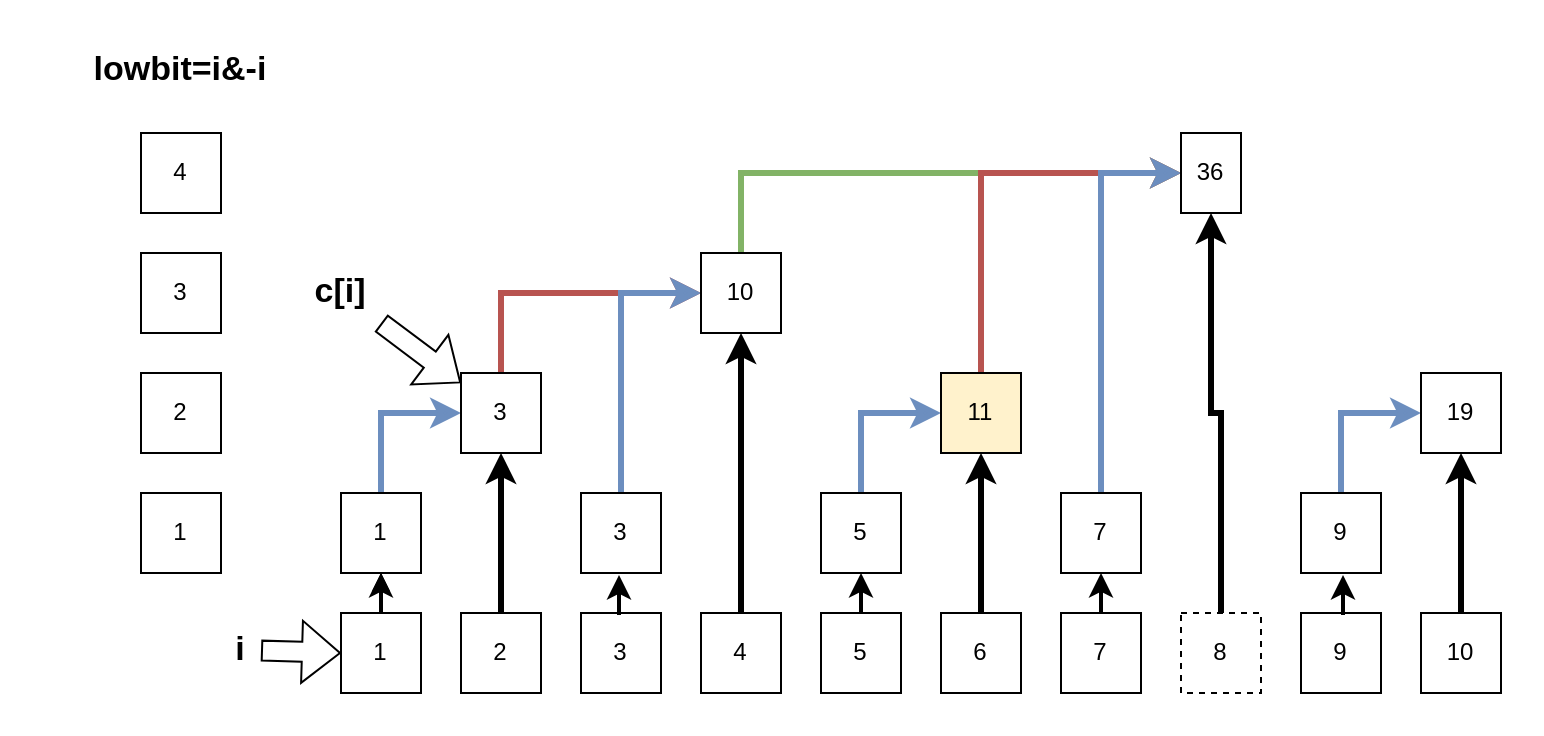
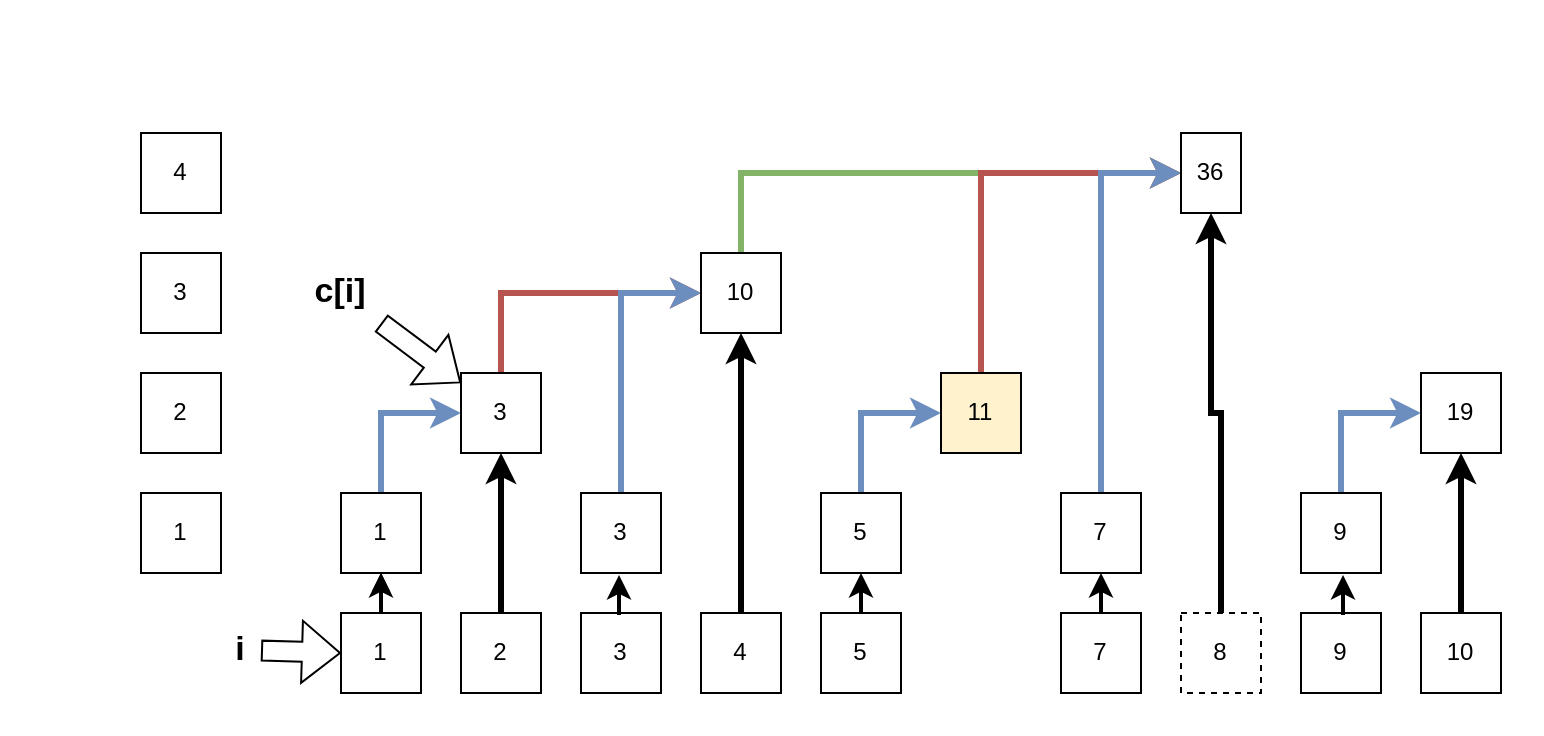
  <mxCell id="0" />
  <mxCell id="1" parent="0" />
  <mxCell id="2" value="" style="edgeStyle=orthogonalEdgeStyle;rounded=0;orthogonalLoop=1;jettySize=auto;html=1;" edge="1" parent="1" source="3" target="18"><mxGeometry relative="1" as="geometry" /></mxCell>
  <mxCell id="3" value="1" style="rounded=0;whiteSpace=wrap;html=1;" vertex="1" parent="1"><mxGeometry x="170" y="306" width="40" height="40" as="geometry" /></mxCell>
  <mxCell id="4" value="2" style="rounded=0;whiteSpace=wrap;html=1;" vertex="1" parent="1"><mxGeometry x="230" y="306" width="40" height="40" as="geometry" /></mxCell>
  <mxCell id="5" value="3" style="rounded=0;whiteSpace=wrap;html=1;" vertex="1" parent="1"><mxGeometry x="290" y="306" width="40" height="40" as="geometry" /></mxCell>
  <mxCell id="6" style="edgeStyle=orthogonalEdgeStyle;rounded=0;orthogonalLoop=1;jettySize=auto;html=1;entryX=0.5;entryY=1;entryDx=0;entryDy=0;strokeWidth=3;" edge="1" parent="1" source="7" target="24"><mxGeometry relative="1" as="geometry" /></mxCell>
  <mxCell id="7" value="4" style="rounded=0;whiteSpace=wrap;html=1;" vertex="1" parent="1"><mxGeometry x="350" y="306" width="40" height="40" as="geometry" /></mxCell>
  <mxCell id="8" value="5" style="rounded=0;whiteSpace=wrap;html=1;" vertex="1" parent="1"><mxGeometry x="410" y="306" width="40" height="40" as="geometry" /></mxCell>
- <mxCell id="9" style="edgeStyle=orthogonalEdgeStyle;rounded=0;orthogonalLoop=1;jettySize=auto;html=1;entryX=0.5;entryY=1;entryDx=0;entryDy=0;strokeWidth=3;" edge="1" parent="1" source="10" target="28"><mxGeometry relative="1" as="geometry" /></mxCell>
- <mxCell id="10" value="6" style="rounded=0;whiteSpace=wrap;html=1;" vertex="1" parent="1"><mxGeometry x="470" y="306" width="40" height="40" as="geometry" /></mxCell>
  <mxCell id="11" value="7" style="rounded=0;whiteSpace=wrap;html=1;" vertex="1" parent="1"><mxGeometry x="530" y="306" width="40" height="40" as="geometry" /></mxCell>
  <mxCell id="12" style="edgeStyle=orthogonalEdgeStyle;rounded=0;orthogonalLoop=1;jettySize=auto;html=1;exitX=0.5;exitY=0;exitDx=0;exitDy=0;entryX=0.5;entryY=1;entryDx=0;entryDy=0;strokeWidth=3;" edge="1" parent="1" source="13" target="31"><mxGeometry relative="1" as="geometry" /></mxCell>
  <mxCell id="13" value="8" style="rounded=0;whiteSpace=wrap;html=1;dashed=1;" vertex="1" parent="1"><mxGeometry x="590" y="306" width="40" height="40" as="geometry" /></mxCell>
  <mxCell id="14" value="9" style="rounded=0;whiteSpace=wrap;html=1;" vertex="1" parent="1"><mxGeometry x="650" y="306" width="40" height="40" as="geometry" /></mxCell>
  <mxCell id="15" style="edgeStyle=orthogonalEdgeStyle;rounded=0;orthogonalLoop=1;jettySize=auto;html=1;entryX=0.5;entryY=1;entryDx=0;entryDy=0;strokeWidth=3;" edge="1" parent="1" source="16" target="34"><mxGeometry relative="1" as="geometry" /></mxCell>
  <mxCell id="16" value="10" style="rounded=0;whiteSpace=wrap;html=1;" vertex="1" parent="1"><mxGeometry x="710" y="306" width="40" height="40" as="geometry" /></mxCell>
  <mxCell id="17" style="edgeStyle=orthogonalEdgeStyle;rounded=0;orthogonalLoop=1;jettySize=auto;html=1;exitX=0.5;exitY=0;exitDx=0;exitDy=0;entryX=0;entryY=0.5;entryDx=0;entryDy=0;strokeWidth=3;fillColor=#dae8fc;strokeColor=#6c8ebf;" edge="1" parent="1" source="18" target="20"><mxGeometry relative="1" as="geometry" /></mxCell>
  <mxCell id="18" value="1" style="rounded=0;whiteSpace=wrap;html=1;" vertex="1" parent="1"><mxGeometry x="170" y="246" width="40" height="40" as="geometry" /></mxCell>
  <mxCell id="19" style="edgeStyle=orthogonalEdgeStyle;rounded=0;orthogonalLoop=1;jettySize=auto;html=1;exitX=0.5;exitY=0;exitDx=0;exitDy=0;entryX=0;entryY=0.5;entryDx=0;entryDy=0;strokeWidth=3;fillColor=#f8cecc;strokeColor=#b85450;" edge="1" parent="1" source="20" target="24"><mxGeometry relative="1" as="geometry" /></mxCell>
  <mxCell id="20" value="3" style="rounded=0;whiteSpace=wrap;html=1;" vertex="1" parent="1"><mxGeometry x="230" y="186" width="40" height="40" as="geometry" /></mxCell>
  <mxCell id="21" style="edgeStyle=orthogonalEdgeStyle;rounded=0;orthogonalLoop=1;jettySize=auto;html=1;exitX=0.5;exitY=0;exitDx=0;exitDy=0;entryX=0;entryY=0.5;entryDx=0;entryDy=0;strokeWidth=3;fillColor=#dae8fc;strokeColor=#6c8ebf;" edge="1" parent="1" source="22" target="24"><mxGeometry relative="1" as="geometry" /></mxCell>
  <mxCell id="22" value="3" style="rounded=0;whiteSpace=wrap;html=1;" vertex="1" parent="1"><mxGeometry x="290" y="246" width="40" height="40" as="geometry" /></mxCell>
  <mxCell id="23" style="edgeStyle=orthogonalEdgeStyle;rounded=0;orthogonalLoop=1;jettySize=auto;html=1;exitX=0.5;exitY=0;exitDx=0;exitDy=0;entryX=0;entryY=0.5;entryDx=0;entryDy=0;strokeWidth=3;fillColor=#d5e8d4;strokeColor=#82b366;" edge="1" parent="1" source="24" target="31"><mxGeometry relative="1" as="geometry" /></mxCell>
  <mxCell id="24" value="10" style="rounded=0;whiteSpace=wrap;html=1;" vertex="1" parent="1"><mxGeometry x="350" y="126" width="40" height="40" as="geometry" /></mxCell>
  <mxCell id="25" style="edgeStyle=orthogonalEdgeStyle;rounded=0;orthogonalLoop=1;jettySize=auto;html=1;exitX=0.5;exitY=0;exitDx=0;exitDy=0;entryX=0;entryY=0.5;entryDx=0;entryDy=0;strokeWidth=3;fillColor=#dae8fc;strokeColor=#6c8ebf;" edge="1" parent="1" source="26" target="28"><mxGeometry relative="1" as="geometry" /></mxCell>
  <mxCell id="26" value="5" style="rounded=0;whiteSpace=wrap;html=1;" vertex="1" parent="1"><mxGeometry x="410" y="246" width="40" height="40" as="geometry" /></mxCell>
  <mxCell id="27" style="edgeStyle=orthogonalEdgeStyle;rounded=0;orthogonalLoop=1;jettySize=auto;html=1;entryX=0;entryY=0.5;entryDx=0;entryDy=0;strokeWidth=3;fillColor=#f8cecc;strokeColor=#b85450;" edge="1" parent="1" source="28" target="31"><mxGeometry relative="1" as="geometry"><Array as="points"><mxPoint x="490" y="86" /></Array></mxGeometry></mxCell>
  <mxCell id="28" value="11" style="rounded=0;whiteSpace=wrap;html=1;fillColor=#fff2cc;" vertex="1" parent="1"><mxGeometry x="470" y="186" width="40" height="40" as="geometry" /></mxCell>
  <mxCell id="29" style="edgeStyle=orthogonalEdgeStyle;rounded=0;orthogonalLoop=1;jettySize=auto;html=1;exitX=0.5;exitY=0;exitDx=0;exitDy=0;entryX=0;entryY=0.5;entryDx=0;entryDy=0;strokeWidth=3;fillColor=#dae8fc;strokeColor=#6c8ebf;" edge="1" parent="1" source="30" target="31"><mxGeometry relative="1" as="geometry" /></mxCell>
  <mxCell id="30" value="7" style="rounded=0;whiteSpace=wrap;html=1;" vertex="1" parent="1"><mxGeometry x="530" y="246" width="40" height="40" as="geometry" /></mxCell>
  <mxCell id="31" value="36" style="rounded=0;whiteSpace=wrap;html=1;" vertex="1" parent="1"><mxGeometry x="590" y="66" width="30" height="40" as="geometry" /></mxCell>
  <mxCell id="32" style="edgeStyle=orthogonalEdgeStyle;rounded=0;orthogonalLoop=1;jettySize=auto;html=1;exitX=0.5;exitY=0;exitDx=0;exitDy=0;entryX=0;entryY=0.5;entryDx=0;entryDy=0;strokeWidth=3;fillColor=#dae8fc;strokeColor=#6c8ebf;" edge="1" parent="1" source="33" target="34"><mxGeometry relative="1" as="geometry" /></mxCell>
  <mxCell id="33" value="9" style="rounded=0;whiteSpace=wrap;html=1;" vertex="1" parent="1"><mxGeometry x="650" y="246" width="40" height="40" as="geometry" /></mxCell>
  <mxCell id="34" value="19" style="rounded=0;whiteSpace=wrap;html=1;" vertex="1" parent="1"><mxGeometry x="710" y="186" width="40" height="40" as="geometry" /></mxCell>
  <mxCell id="35" value="" style="endArrow=classic;html=1;rounded=0;strokeWidth=2;entryX=0.5;entryY=1;entryDx=0;entryDy=0;" edge="1" parent="1" target="18"><mxGeometry width="50" height="50" relative="1" as="geometry"><mxPoint x="190" y="306" as="sourcePoint" /><mxPoint x="240" y="256" as="targetPoint" /></mxGeometry></mxCell>
  <mxCell id="36" value="" style="endArrow=classic;html=1;rounded=0;strokeWidth=2;entryX=0.5;entryY=1;entryDx=0;entryDy=0;" edge="1" parent="1"><mxGeometry width="50" height="50" relative="1" as="geometry"><mxPoint x="309" y="307" as="sourcePoint" /><mxPoint x="309" y="287" as="targetPoint" /></mxGeometry></mxCell>
  <mxCell id="37" value="" style="endArrow=classic;html=1;rounded=0;strokeWidth=2;entryX=0.5;entryY=1;entryDx=0;entryDy=0;" edge="1" parent="1"><mxGeometry width="50" height="50" relative="1" as="geometry"><mxPoint x="430" y="306" as="sourcePoint" /><mxPoint x="430" y="286" as="targetPoint" /></mxGeometry></mxCell>
  <mxCell id="38" value="" style="endArrow=classic;html=1;rounded=0;strokeWidth=2;entryX=0.5;entryY=1;entryDx=0;entryDy=0;" edge="1" parent="1"><mxGeometry width="50" height="50" relative="1" as="geometry"><mxPoint x="550" y="306" as="sourcePoint" /><mxPoint x="550" y="286" as="targetPoint" /></mxGeometry></mxCell>
  <mxCell id="39" value="" style="endArrow=classic;html=1;rounded=0;strokeWidth=2;entryX=0.5;entryY=1;entryDx=0;entryDy=0;" edge="1" parent="1"><mxGeometry width="50" height="50" relative="1" as="geometry"><mxPoint x="671" y="307" as="sourcePoint" /><mxPoint x="671" y="287" as="targetPoint" /></mxGeometry></mxCell>
  <mxCell id="40" value="" style="endArrow=classic;html=1;rounded=0;strokeWidth=3;entryX=0.5;entryY=1;entryDx=0;entryDy=0;" edge="1" parent="1" target="20"><mxGeometry width="50" height="50" relative="1" as="geometry"><mxPoint x="250" y="306" as="sourcePoint" /><mxPoint x="300" y="256" as="targetPoint" /></mxGeometry></mxCell>
  <mxCell id="41" value="1" style="rounded=0;whiteSpace=wrap;html=1;" vertex="1" parent="1"><mxGeometry x="70" y="246" width="40" height="40" as="geometry" /></mxCell>
  <mxCell id="42" value="2" style="rounded=0;whiteSpace=wrap;html=1;" vertex="1" parent="1"><mxGeometry x="70" y="186" width="40" height="40" as="geometry" /></mxCell>
  <mxCell id="43" value="3" style="rounded=0;whiteSpace=wrap;html=1;" vertex="1" parent="1"><mxGeometry x="70" y="126" width="40" height="40" as="geometry" /></mxCell>
  <mxCell id="44" value="4" style="rounded=0;whiteSpace=wrap;html=1;" vertex="1" parent="1"><mxGeometry x="70" y="66" width="40" height="40" as="geometry" /></mxCell>
- <mxCell id="45" value="&lt;font style=&quot;font-size: 17px;&quot;&gt;&lt;b&gt;lowbit=i&amp;amp;-i&lt;/b&gt;&lt;/font&gt;" style="text;html=1;strokeColor=none;fillColor=none;align=center;verticalAlign=middle;whiteSpace=wrap;rounded=0;" vertex="1" parent="1"><mxGeometry x="20" y="20" width="140" height="30" as="geometry" /></mxCell>
  <mxCell id="46" value="&lt;span style=&quot;font-size: 17px;&quot;&gt;&lt;b&gt;i&lt;/b&gt;&lt;/span&gt;" style="text;html=1;strokeColor=none;fillColor=none;align=center;verticalAlign=middle;whiteSpace=wrap;rounded=0;" vertex="1" parent="1"><mxGeometry x="110" y="303" width="20" height="43" as="geometry" /></mxCell>
  <mxCell id="47" value="" style="shape=flexArrow;endArrow=classic;html=1;rounded=0;entryX=0;entryY=0.5;entryDx=0;entryDy=0;" edge="1" parent="1" source="46" target="3"><mxGeometry width="50" height="50" relative="1" as="geometry"><mxPoint x="360" y="320" as="sourcePoint" /><mxPoint x="410" y="270" as="targetPoint" /></mxGeometry></mxCell>
  <mxCell id="48" value="&lt;font style=&quot;font-size: 17px;&quot;&gt;&lt;b&gt;c[i]&lt;/b&gt;&lt;/font&gt;" style="text;html=1;strokeColor=none;fillColor=none;align=center;verticalAlign=middle;whiteSpace=wrap;rounded=0;" vertex="1" parent="1"><mxGeometry x="150" y="121" width="40" height="50" as="geometry" /></mxCell>
  <mxCell id="49" value="" style="shape=flexArrow;endArrow=classic;html=1;rounded=0;" edge="1" parent="1" source="48" target="20"><mxGeometry width="50" height="50" relative="1" as="geometry"><mxPoint x="360" y="320" as="sourcePoint" /><mxPoint x="410" y="270" as="targetPoint" /></mxGeometry></mxCell>
